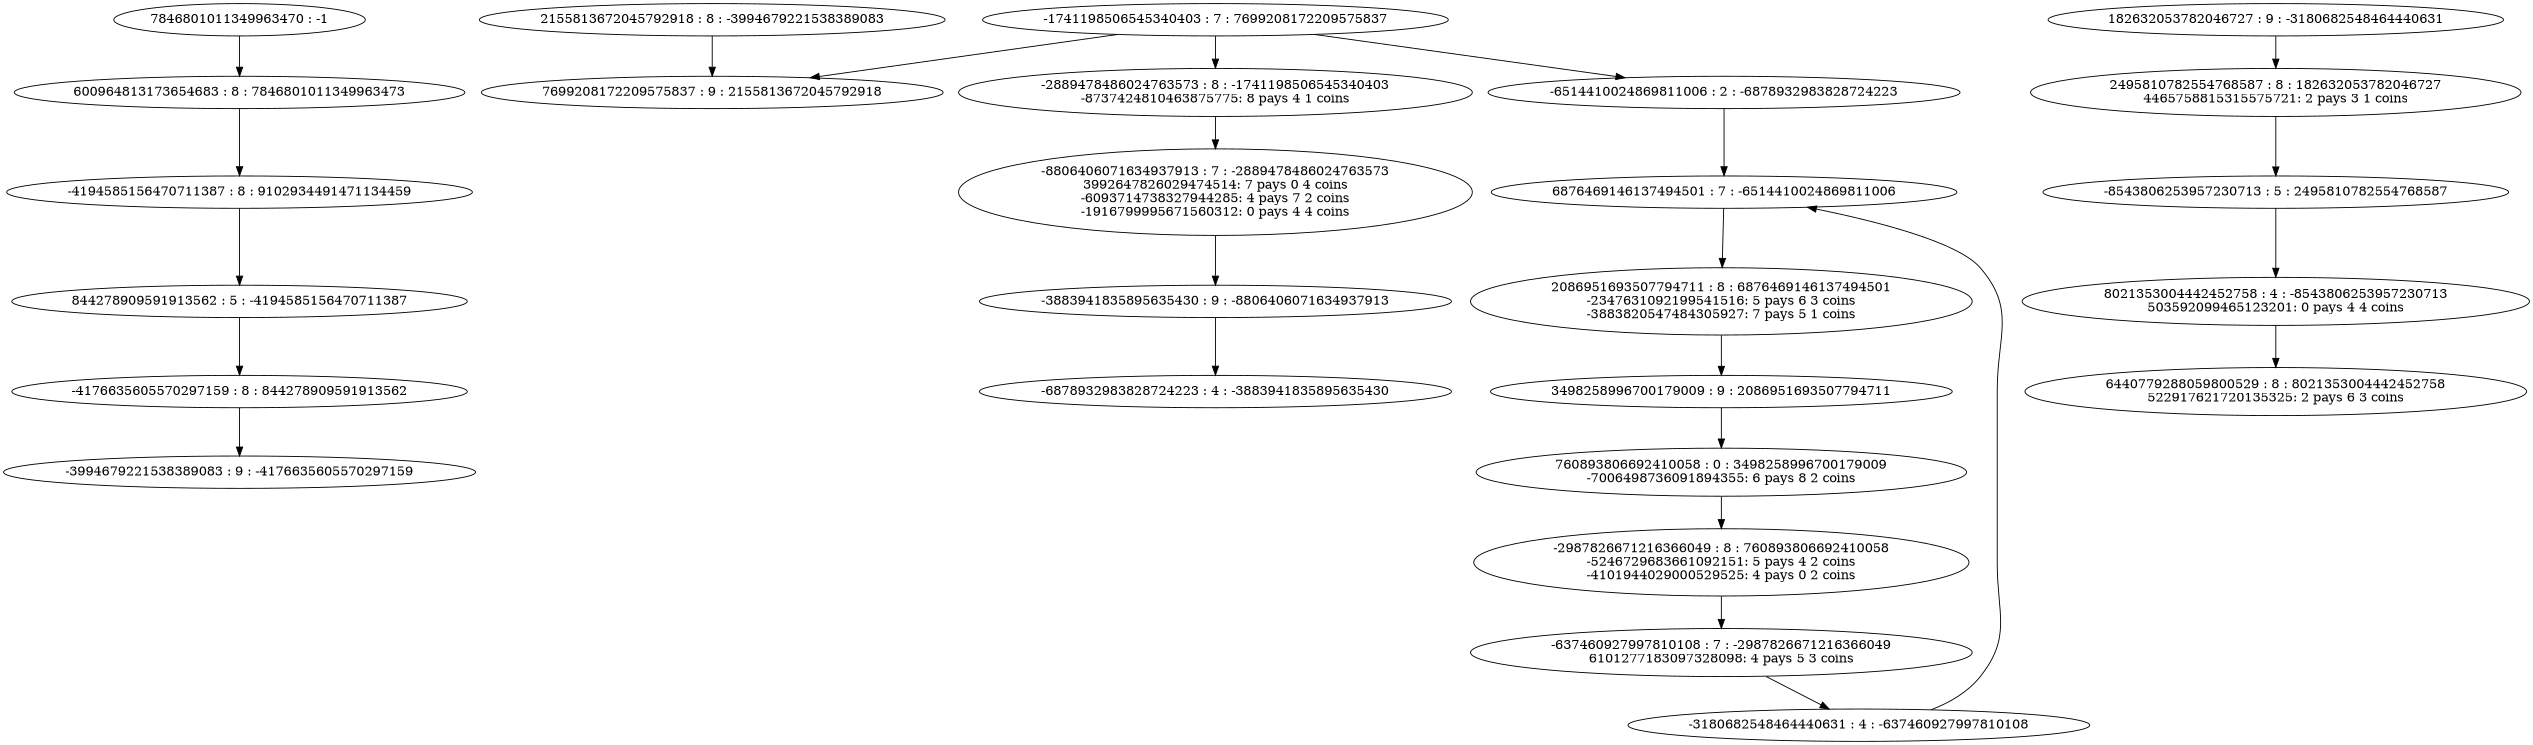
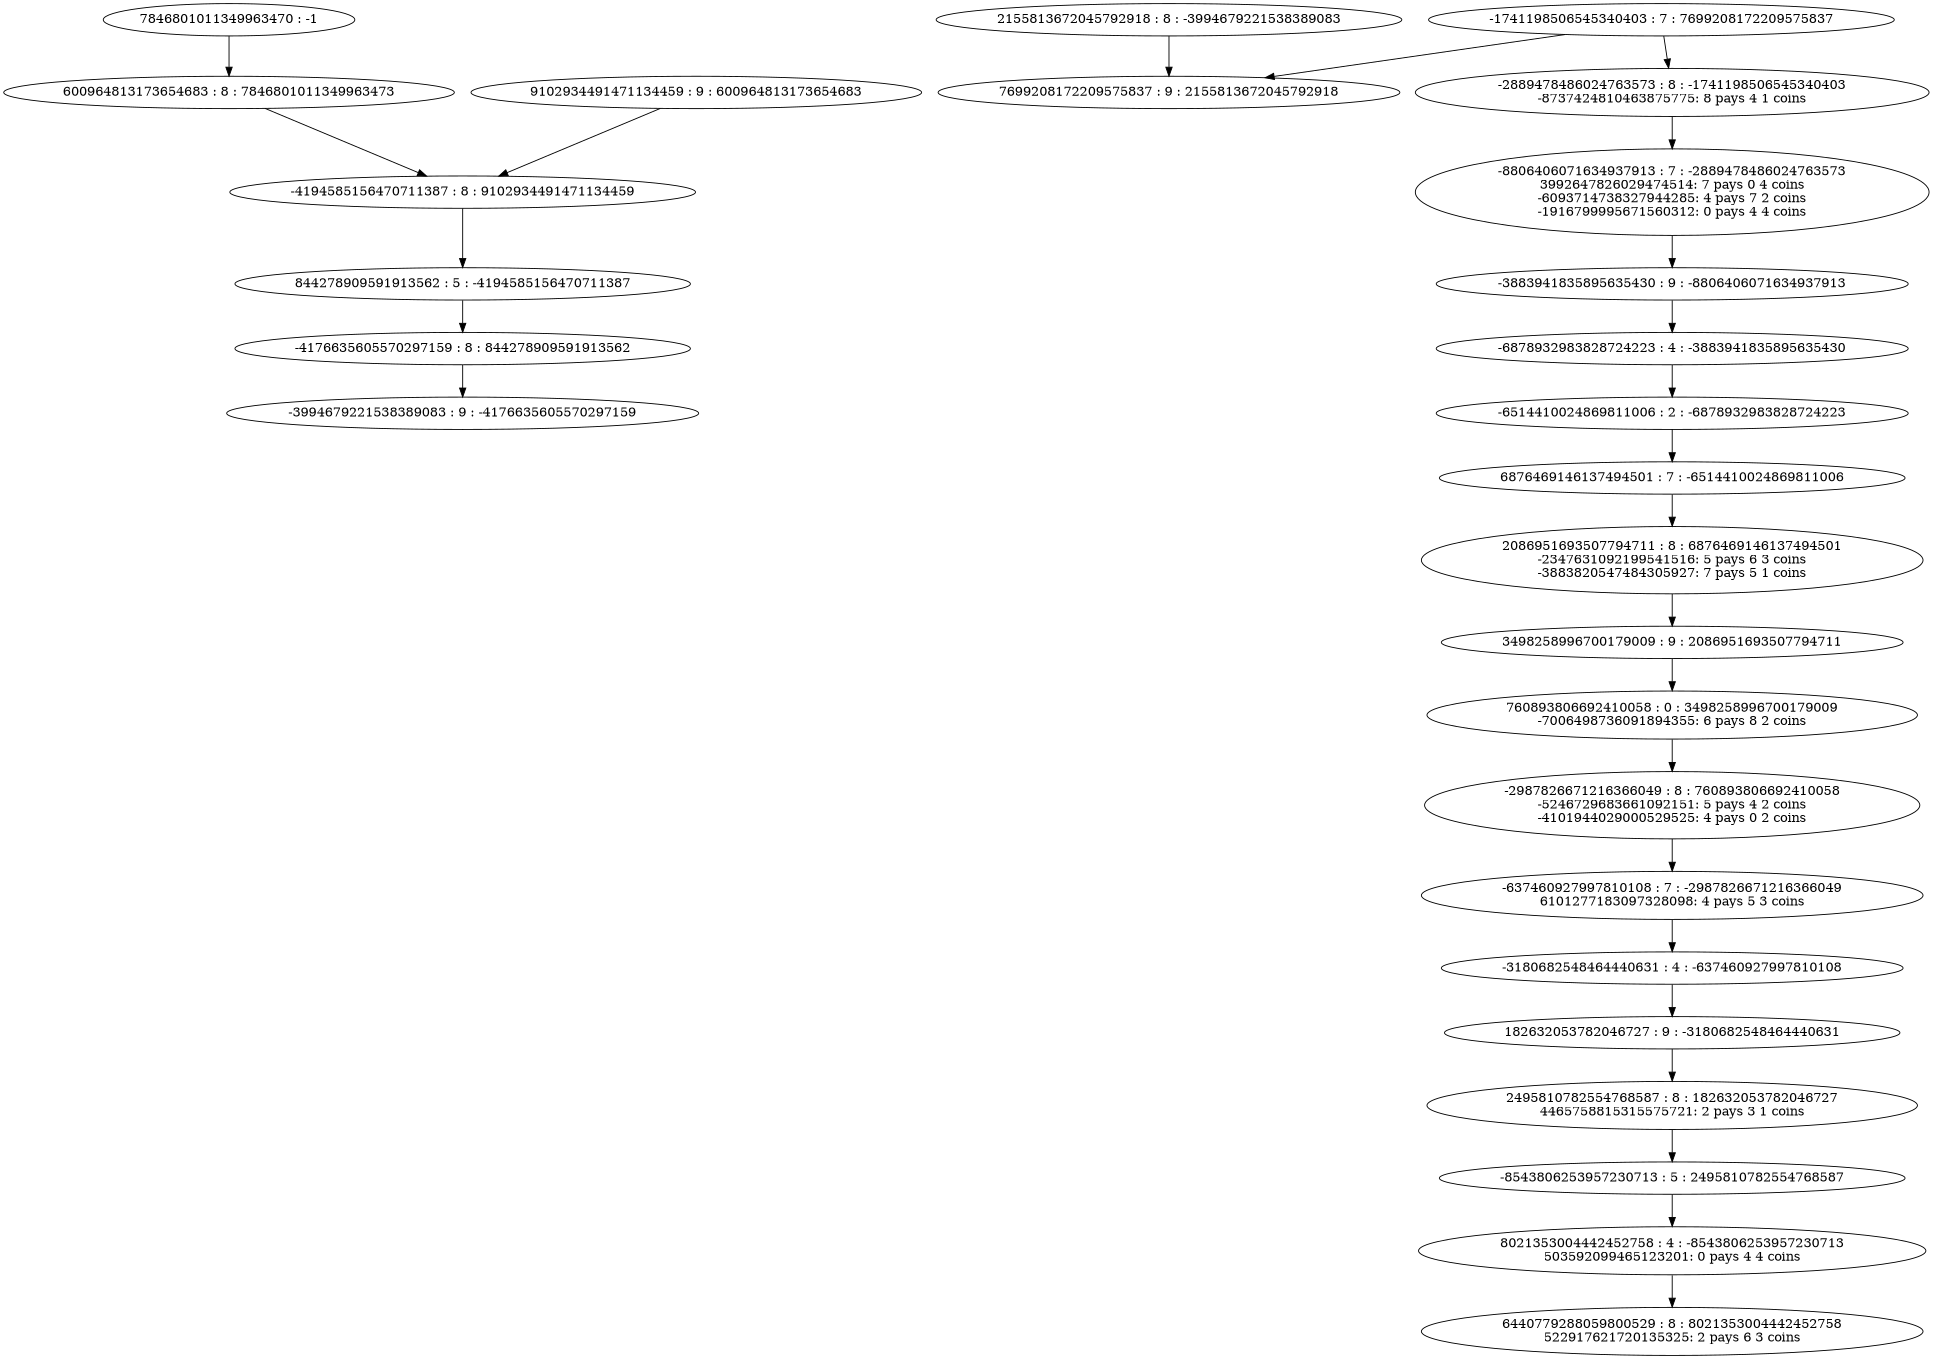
  digraph {
    n1 [label="7846801011349963470 : -1"]
    n2 [label="600964813173654683 : 8 : 7846801011349963473\n"]
    n3 [label="-4194585156470711387 : 8 : 9102934491471134459\n"]
+   n4 [label="9102934491471134459 : 9 : 600964813173654683\n"]
    n5 [label="844278909591913562 : 5 : -4194585156470711387\n"]
    n6 [label="-4176635605570297159 : 8 : 844278909591913562\n"]
    n7 [label="-3994679221538389083 : 9 : -4176635605570297159\n"]
    n8 [label="2155813672045792918 : 8 : -3994679221538389083\n"]
    n9 [label="7699208172209575837 : 9 : 2155813672045792918\n"]
    n10 [label="-1741198506545340403 : 7 : 7699208172209575837\n"]
    n11 [label="-2889478486024763573 : 8 : -1741198506545340403\n-8737424810463875775: 8 pays 4 1 coins\n"]
    n12 [label="-8806406071634937913 : 7 : -2889478486024763573\n3992647826029474514: 7 pays 0 4 coins\n-6093714738327944285: 4 pays 7 2 coins\n-1916799995671560312: 0 pays 4 4 coins\n"]
    n13 [label="-3883941835895635430 : 9 : -8806406071634937913\n"]
    n14 [label="-6878932983828724223 : 4 : -3883941835895635430\n"]
    n15 [label="-6514410024869811006 : 2 : -6878932983828724223\n"]
    n16 [label="6876469146137494501 : 7 : -6514410024869811006\n"]
    n17 [label="2086951693507794711 : 8 : 6876469146137494501\n-2347631092199541516: 5 pays 6 3 coins\n-3883820547484305927: 7 pays 5 1 coins\n"]
    n18 [label="3498258996700179009 : 9 : 2086951693507794711\n"]
    n19 [label="760893806692410058 : 0 : 3498258996700179009\n-7006498736091894355: 6 pays 8 2 coins\n"]
    n20 [label="-2987826671216366049 : 8 : 760893806692410058\n-5246729683661092151: 5 pays 4 2 coins\n-4101944029000529525: 4 pays 0 2 coins\n"]
    n21 [label="-637460927997810108 : 7 : -2987826671216366049\n6101277183097328098: 4 pays 5 3 coins\n"]
    n22 [label="-3180682548464440631 : 4 : -637460927997810108\n"]
    n23 [label="182632053782046727 : 9 : -3180682548464440631\n"]
    n24 [label="2495810782554768587 : 8 : 182632053782046727\n4465758815315575721: 2 pays 3 1 coins\n"]
    n25 [label="-8543806253957230713 : 5 : 2495810782554768587\n"]
    n26 [label="8021353004442452758 : 4 : -8543806253957230713\n503592099465123201: 0 pays 4 4 coins\n"]
    n27 [label="6440779288059800529 : 8 : 8021353004442452758\n522917621720135325: 2 pays 6 3 coins\n"]
    n1 -> n2
    n2 -> n3
    n3 -> n5
+   n4 -> n3
    n5 -> n6
    n6 -> n7
    n8 -> n9
    n10 -> n9
    n10 -> n11
    n11 -> n12
    n12 -> n13
    n13 -> n14
-   n10 -> n15
+   n14 -> n15
    n15 -> n16
    n16 -> n17
    n17 -> n18
    n18 -> n19
    n19 -> n20
    n20 -> n21
    n21 -> n22
-   n22 -> n16
+   n22 -> n23
    n23 -> n24
    n24 -> n25
    n25 -> n26
    n26 -> n27
  }
